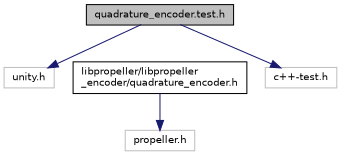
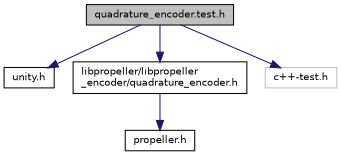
  digraph {
    node [color=grey75 fillcolor=white fontname=Helvetica fontsize=10 shape=record style=filled]
    edge [color=midnightblue fontname=Helvetica fontsize=10 labelfontname=Helvetica labelfontsize=10 style=solid]
    n1 [color=black fillcolor=grey75 fontcolor=black height=0.2 label="quadrature_encoder.test.h" width=0.4]
-   n2 [height=0.2 label="unity.h" width=0.4]
+   n2 [color=black height=0.2 label="unity.h" width=0.4]
    n3 [color=black height=0.2 label="libpropeller/libpropeller\l_encoder/quadrature_encoder.h" width=0.4]
    n4 [height=0.2 label="c++-test.h" width=0.4]
-   n5 [height=0.2 label="propeller.h" width=0.4]
+   n5 [color=black height=0.2 label="propeller.h" width=0.4]
    n1 -> n2
+   n1 -> n3
    n1 -> n4
    n3 -> n5
  }
